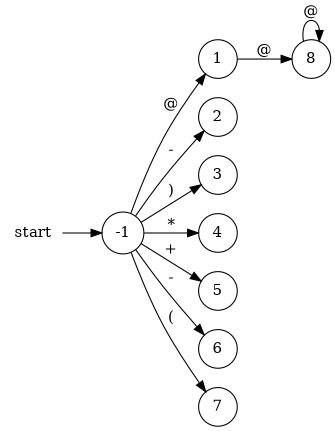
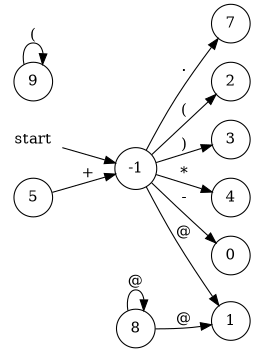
  digraph {
    rankdir=LR
    node [shape=circle]
    start [shape=plaintext]
    -1
    1
    2
    3
    4
    5
-   6
+   6 [label=0]
    7
    8
+   9
    start -> -1
    -1 -> 1 [label="@"]
-   -1 -> 2 [label="-"]
+   -1 -> 2 [label="("]
    -1 -> 3 [label=")"]
    -1 -> 4 [label="*"]
-   -1 -> 5 [label="+"]
+   5 -> -1 [label="+"]
    -1 -> 6 [label="-"]
-   -1 -> 7 [label="("]
-   1 -> 8 [label="@"]
+   -1 -> 7 [label="."]
+   8 -> 1 [label="@"]
    8 -> 8 [label="@"]
+   9 -> 9 [label="("]
  }
